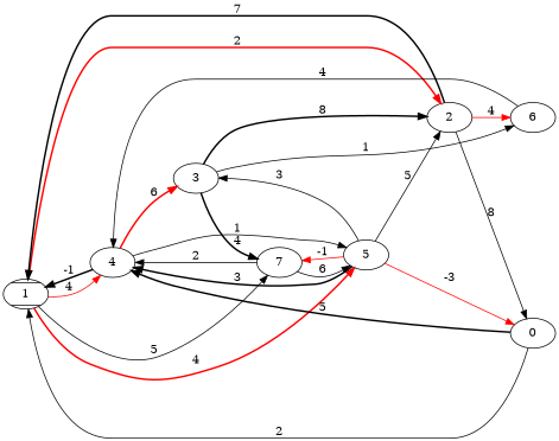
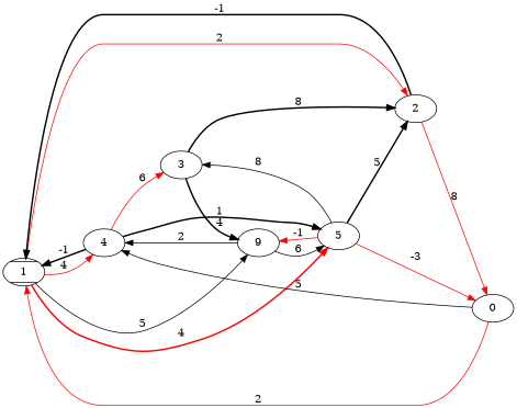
  digraph {
    rankdir=LR
    edge [style=solid]
    1 [style=diagonals]
    4
    2
    5
-   7
+   7 [label=9]
    3
    0
-   6
    1 -> 4 [color=red label=4]
-   1 -> 2 [color=red label=2 style=bold]
+   1 -> 2 [color=red label=2]
    1 -> 5 [color=red label=4 style=bold]
    1 -> 7 [label=5]
    4 -> 1 [label=-1 style=bold]
-   4 -> 5 [label=1]
-   4 -> 3 [color=red label=6 style=bold]
-   2 -> 1 [label=7 style=bold]
-   2 -> 0 [label=8]
-   2 -> 6 [color=red label=4]
-   5 -> 4 [label=3 style=bold]
-   5 -> 2 [label=5]
+   4 -> 5 [label=1 style=bold]
+   4 -> 3 [color=red label=6]
+   2 -> 1 [label=-1 style=bold]
+   2 -> 0 [label=8 color=red]
+   5 -> 2 [label=5 style=bold]
    5 -> 7 [color=red label=-1]
-   5 -> 3 [label=3]
+   5 -> 3 [label=8]
    5 -> 0 [color=red label=-3]
    7 -> 4 [label=2]
    7 -> 5 [label=6]
    3 -> 2 [label=8 style=bold]
    3 -> 7 [label=4 style=bold]
-   3 -> 6 [label=1]
-   0 -> 1 [label=2]
-   0 -> 4 [label=5 style=bold]
-   6 -> 4 [label=4]
+   0 -> 1 [label=2 color=red]
+   0 -> 4 [label=5]
  }
